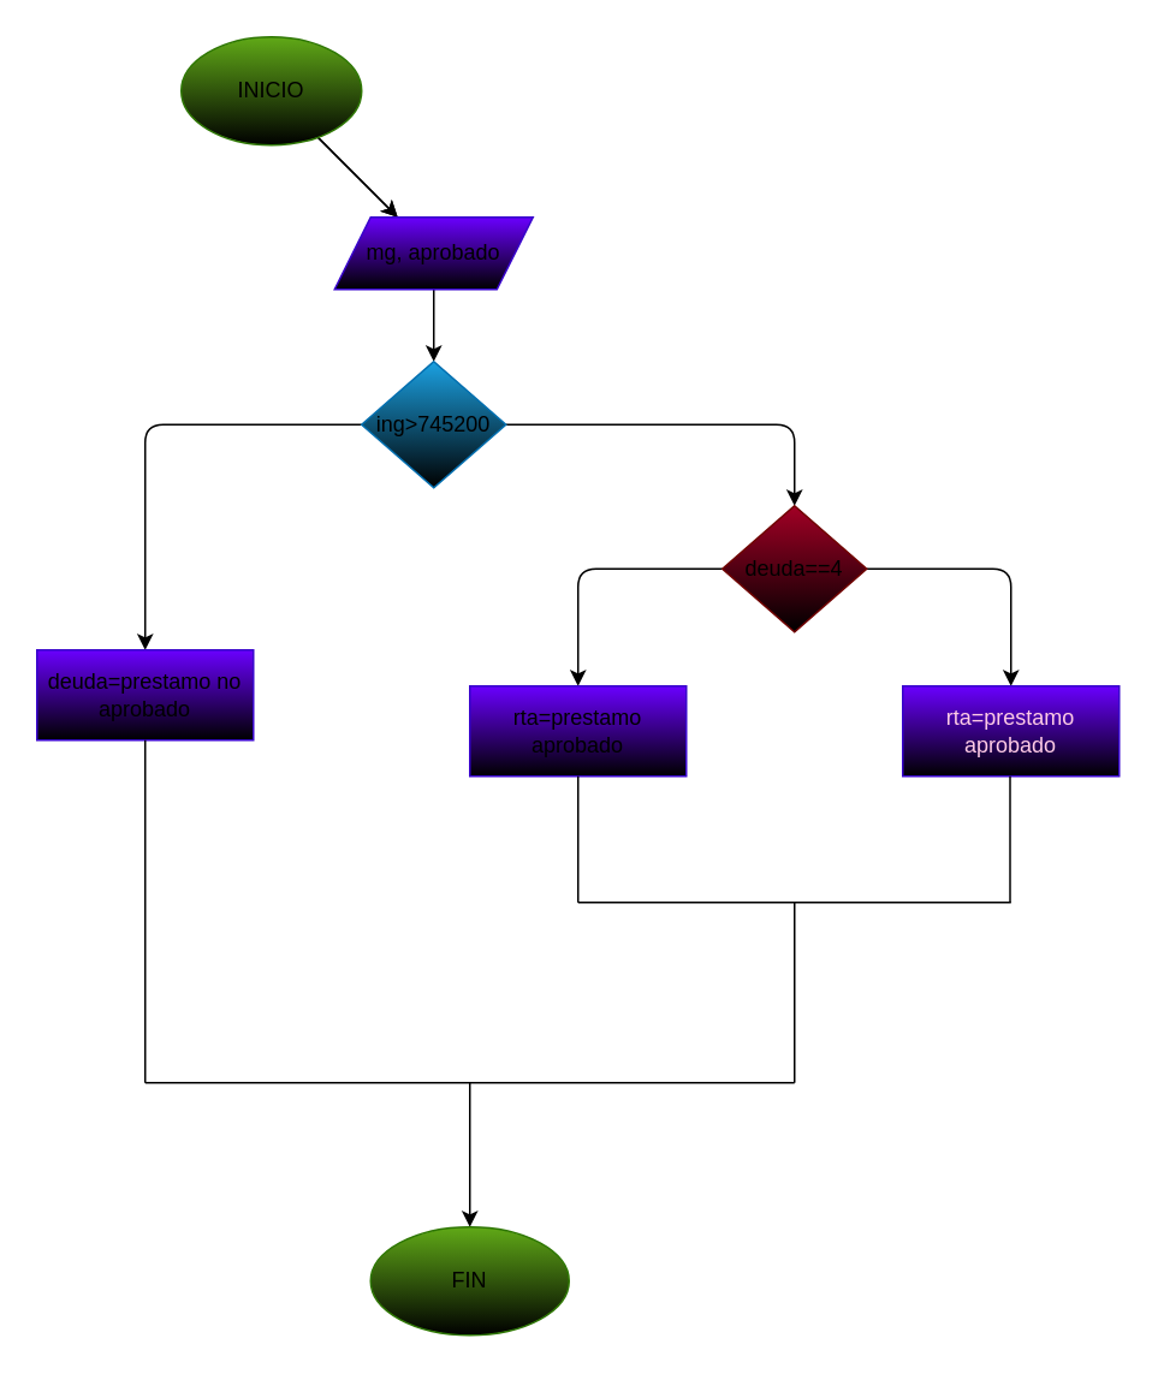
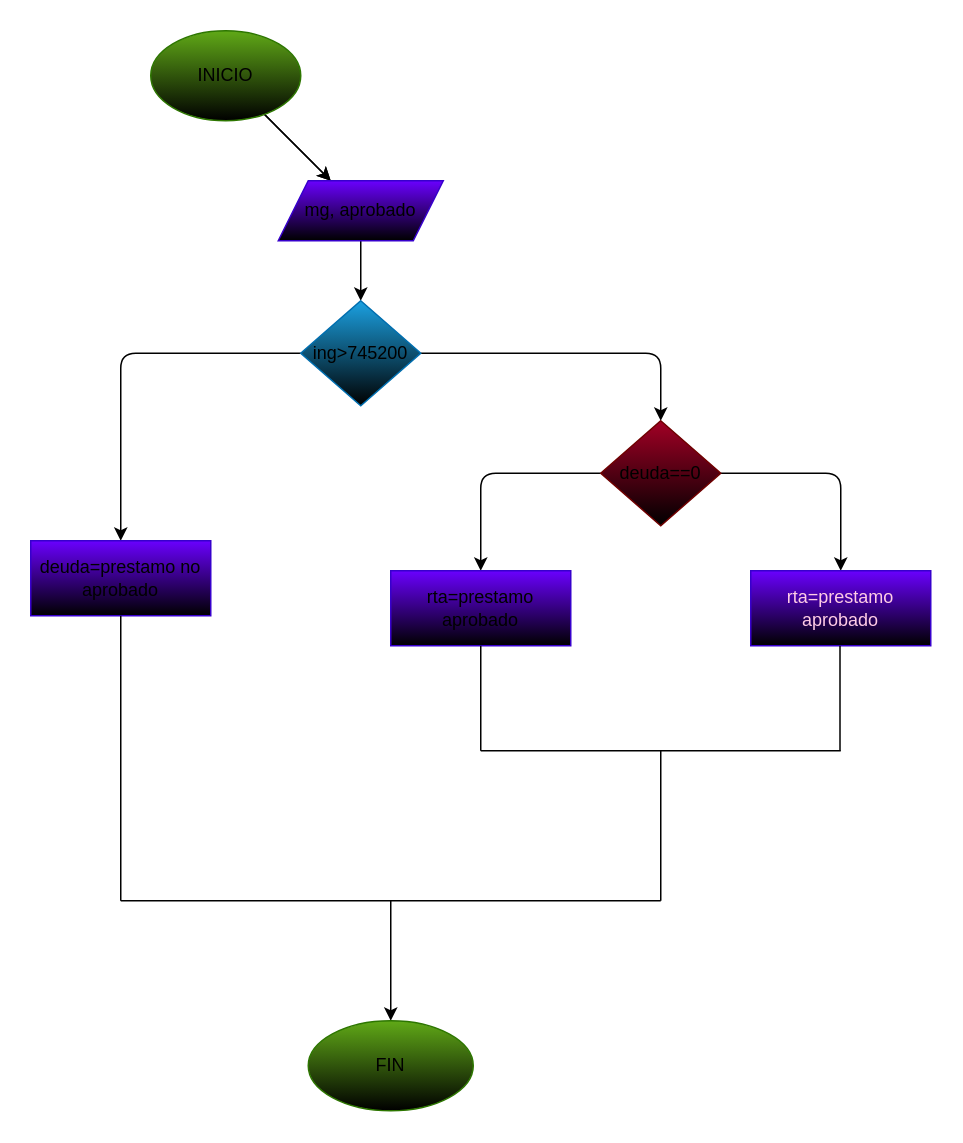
  <mxCell id="0" />
  <mxCell id="1" parent="0" />
  <mxCell id="2" style="edgeStyle=none;html=1;" edge="1" parent="1" source="4" target="6"><mxGeometry relative="1" as="geometry"><mxPoint x="240" y="120" as="targetPoint" /></mxGeometry></mxCell>
  <mxCell id="3" value="" style="edgeStyle=none;html=1;" edge="1" parent="1" source="4" target="6"><mxGeometry relative="1" as="geometry" /></mxCell>
  <mxCell id="4" value="&lt;font color=&quot;#000000&quot;&gt;INICIO&lt;/font&gt;" style="ellipse;whiteSpace=wrap;html=1;fillColor=#60a917;fontColor=#ffffff;strokeColor=#2D7600;gradientColor=default;" vertex="1" parent="1"><mxGeometry x="100" y="20" width="100" height="60" as="geometry" /></mxCell>
  <mxCell id="5" style="edgeStyle=none;html=1;" edge="1" parent="1" source="6"><mxGeometry relative="1" as="geometry"><mxPoint x="240" y="200" as="targetPoint" /></mxGeometry></mxCell>
  <mxCell id="6" value="&lt;font color=&quot;#000000&quot;&gt;mg, aprobado&lt;/font&gt;" style="shape=parallelogram;perimeter=parallelogramPerimeter;whiteSpace=wrap;html=1;fixedSize=1;fillColor=#6a00ff;fontColor=#ffffff;strokeColor=#3700CC;gradientColor=default;" vertex="1" parent="1"><mxGeometry x="185" y="120" width="110" height="40" as="geometry" /></mxCell>
  <mxCell id="7" style="edgeStyle=none;html=1;" edge="1" parent="1" source="9"><mxGeometry relative="1" as="geometry"><mxPoint x="80" y="360" as="targetPoint" /><Array as="points"><mxPoint x="80" y="235" /></Array></mxGeometry></mxCell>
  <mxCell id="8" style="edgeStyle=none;html=1;" edge="1" parent="1" source="9"><mxGeometry relative="1" as="geometry"><mxPoint x="440" y="280" as="targetPoint" /><Array as="points"><mxPoint x="440" y="235" /></Array></mxGeometry></mxCell>
  <mxCell id="9" value="&lt;font color=&quot;#000000&quot;&gt;ing&amp;gt;745200&lt;/font&gt;" style="rhombus;whiteSpace=wrap;html=1;fillColor=#1ba1e2;fontColor=#ffffff;strokeColor=#006EAF;gradientColor=default;" vertex="1" parent="1"><mxGeometry x="200" y="200" width="80" height="70" as="geometry" /></mxCell>
  <mxCell id="10" value="&lt;font color=&quot;#000000&quot;&gt;deuda=prestamo no&lt;br&gt;aprobado&lt;/font&gt;" style="rounded=0;whiteSpace=wrap;html=1;fillColor=#6a00ff;fontColor=#ffffff;strokeColor=#3700CC;gradientColor=default;" vertex="1" parent="1"><mxGeometry x="20" y="360" width="120" height="50" as="geometry" /></mxCell>
  <mxCell id="11" style="edgeStyle=none;html=1;exitX=0;exitY=0.5;exitDx=0;exitDy=0;" edge="1" parent="1" source="13"><mxGeometry relative="1" as="geometry"><mxPoint x="320" y="380" as="targetPoint" /><Array as="points"><mxPoint x="320" y="315" /></Array></mxGeometry></mxCell>
  <mxCell id="12" style="edgeStyle=none;html=1;" edge="1" parent="1" source="13"><mxGeometry relative="1" as="geometry"><mxPoint x="560" y="380" as="targetPoint" /><Array as="points"><mxPoint x="560" y="315" /></Array></mxGeometry></mxCell>
- <mxCell id="13" value="&lt;font color=&quot;#000000&quot;&gt;deuda==4&lt;/font&gt;" style="rhombus;whiteSpace=wrap;html=1;fillColor=#a20025;fontColor=#ffffff;strokeColor=#6F0000;gradientColor=default;" vertex="1" parent="1"><mxGeometry x="400" y="280" width="80" height="70" as="geometry" /></mxCell>
+ <mxCell id="13" value="&lt;font color=&quot;#000000&quot;&gt;deuda==0&lt;/font&gt;" style="rhombus;whiteSpace=wrap;html=1;fillColor=#a20025;fontColor=#ffffff;strokeColor=#6F0000;gradientColor=default;" vertex="1" parent="1"><mxGeometry x="400" y="280" width="80" height="70" as="geometry" /></mxCell>
  <mxCell id="14" value="&lt;font color=&quot;#000000&quot;&gt;rta=prestamo&lt;br&gt;aprobado&lt;/font&gt;" style="rounded=0;whiteSpace=wrap;html=1;fillColor=#6a00ff;fontColor=#ffffff;strokeColor=#3700CC;gradientColor=default;" vertex="1" parent="1"><mxGeometry x="260" y="380" width="120" height="50" as="geometry" /></mxCell>
  <mxCell id="15" value="&lt;font color=&quot;#ffcce6&quot;&gt;rta=prestamo&lt;br&gt;aprobado&lt;/font&gt;" style="rounded=0;whiteSpace=wrap;html=1;fillColor=#6a00ff;fontColor=#ffffff;strokeColor=#3700CC;gradientColor=default;" vertex="1" parent="1"><mxGeometry x="500" y="380" width="120" height="50" as="geometry" /></mxCell>
  <mxCell id="16" value="" style="endArrow=none;html=1;entryX=0.5;entryY=1;entryDx=0;entryDy=0;" edge="1" parent="1" target="14"><mxGeometry width="50" height="50" relative="1" as="geometry"><mxPoint x="320" y="500" as="sourcePoint" /><mxPoint x="320" y="320" as="targetPoint" /></mxGeometry></mxCell>
  <mxCell id="17" value="" style="endArrow=none;html=1;" edge="1" parent="1"><mxGeometry width="50" height="50" relative="1" as="geometry"><mxPoint x="320" y="500" as="sourcePoint" /><mxPoint x="560" y="500" as="targetPoint" /></mxGeometry></mxCell>
  <mxCell id="18" value="" style="endArrow=none;html=1;entryX=0.5;entryY=1;entryDx=0;entryDy=0;" edge="1" parent="1"><mxGeometry width="50" height="50" relative="1" as="geometry"><mxPoint x="559.5" y="500" as="sourcePoint" /><mxPoint x="559.5" y="430" as="targetPoint" /></mxGeometry></mxCell>
  <mxCell id="19" value="" style="endArrow=none;html=1;entryX=0.5;entryY=1;entryDx=0;entryDy=0;" edge="1" parent="1" target="10"><mxGeometry width="50" height="50" relative="1" as="geometry"><mxPoint x="80" y="600" as="sourcePoint" /><mxPoint x="320" y="480" as="targetPoint" /></mxGeometry></mxCell>
  <mxCell id="20" value="" style="endArrow=none;html=1;" edge="1" parent="1"><mxGeometry width="50" height="50" relative="1" as="geometry"><mxPoint x="440" y="600" as="sourcePoint" /><mxPoint x="440" y="500" as="targetPoint" /></mxGeometry></mxCell>
  <mxCell id="21" value="" style="endArrow=none;html=1;" edge="1" parent="1"><mxGeometry width="50" height="50" relative="1" as="geometry"><mxPoint x="80" y="600" as="sourcePoint" /><mxPoint x="440" y="600" as="targetPoint" /></mxGeometry></mxCell>
  <mxCell id="22" value="" style="endArrow=classic;html=1;" edge="1" parent="1"><mxGeometry width="50" height="50" relative="1" as="geometry"><mxPoint x="260" y="600" as="sourcePoint" /><mxPoint x="260" y="680" as="targetPoint" /></mxGeometry></mxCell>
  <mxCell id="23" value="&lt;font color=&quot;#000000&quot;&gt;FIN&lt;/font&gt;" style="ellipse;whiteSpace=wrap;html=1;fillColor=#60a917;fontColor=#ffffff;strokeColor=#2D7600;gradientColor=default;" vertex="1" parent="1"><mxGeometry x="205" y="680" width="110" height="60" as="geometry" /></mxCell>
